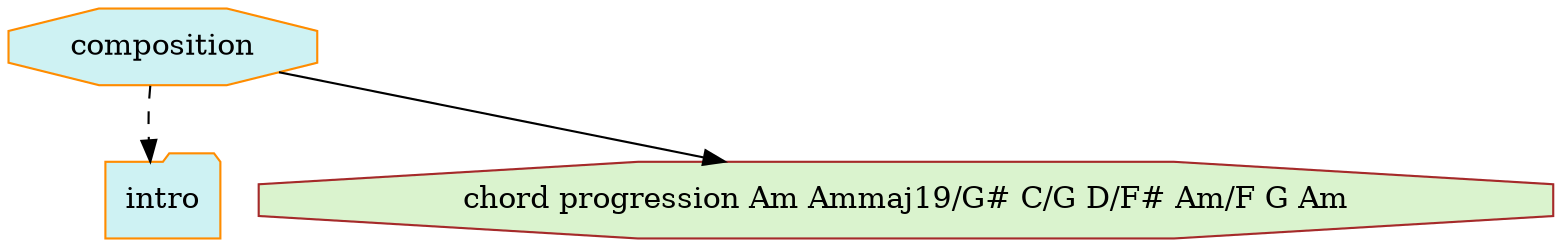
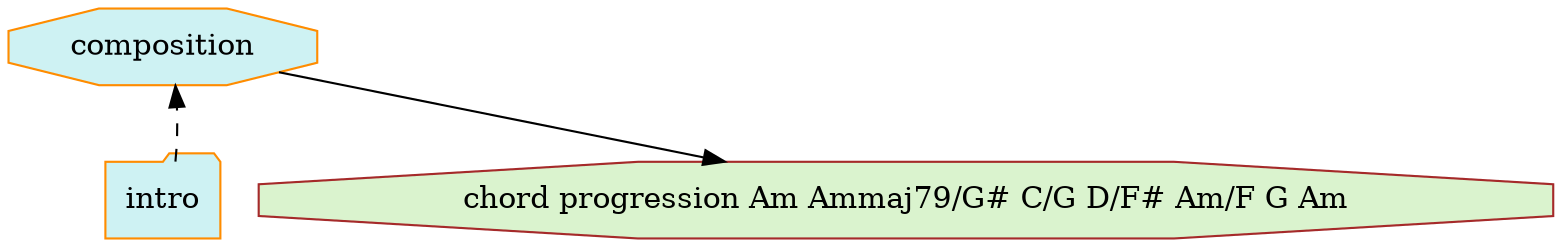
  digraph {
    ordering=out
    node [color=darkorange fillcolor="#cef2f3" shape=octagon style=filled]
    n1 [label=composition]
    n2 [label=intro shape=folder]
-   n3 [color=brown fillcolor="#daf3ce" label="chord progression Am Ammaj19/G# C/G D/F# Am/F G Am"]
-   n1 -> n2 [style=dashed]
+   n3 [color=brown fillcolor="#daf3ce" label="chord progression Am Ammaj79/G# C/G D/F# Am/F G Am"]
+   n2 -> n1 [style=dashed]
    n1 -> n3
  }
